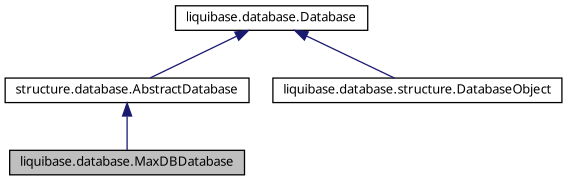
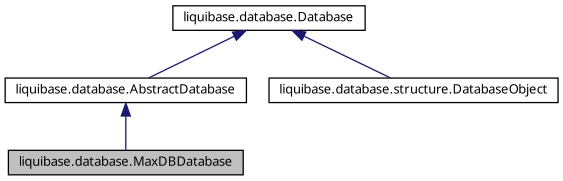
  digraph {
    node [color=black fillcolor=white fontname="FreeSans.ttf" fontsize=10 shape=record style=filled]
    edge [color=midnightblue dir=back fontname="FreeSans.ttf" fontsize=10 labelfontname="FreeSans.ttf" labelfontsize=10 style=solid]
    n1 [fillcolor=grey75 fontcolor=black height=0.2 label="liquibase.database.MaxDBDatabase" width=0.4]
-   n2 [height=0.2 label="structure.database.AbstractDatabase" width=0.4]
+   n2 [height=0.2 label="liquibase.database.AbstractDatabase" width=0.4]
    n3 [height=0.2 label="liquibase.database.Database" width=0.4]
    n4 [height=0.2 label="liquibase.database.structure.DatabaseObject" width=0.4]
    n2 -> n1
    n3 -> n2
    n3 -> n4
  }
